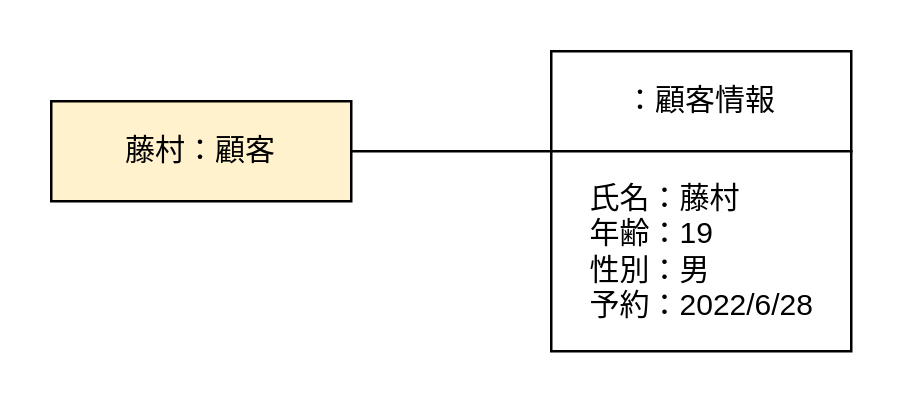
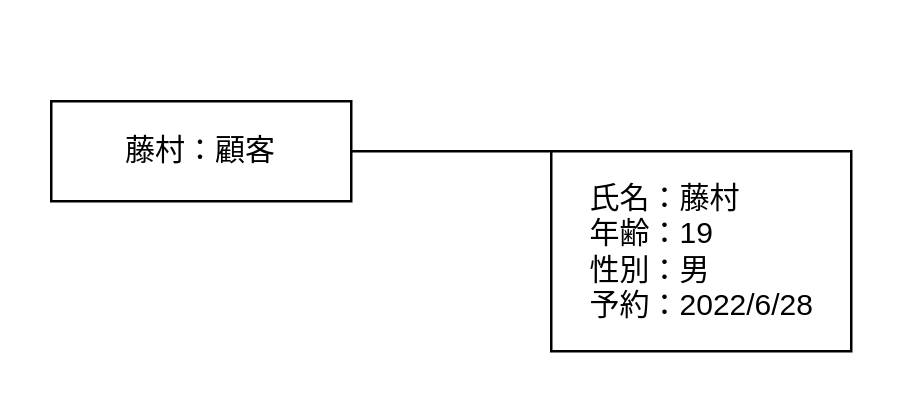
  <mxCell id="0" />
  <mxCell id="1" parent="0" />
  <mxCell id="2" style="edgeStyle=orthogonalEdgeStyle;rounded=0;orthogonalLoop=1;jettySize=auto;html=1;exitX=1;exitY=0.5;exitDx=0;exitDy=0;entryX=0;entryY=0;entryDx=0;entryDy=0;endArrow=none;endFill=0;" edge="1" parent="1" source="3" target="5"><mxGeometry relative="1" as="geometry"><Array as="points"><mxPoint x="160" y="60" /><mxPoint x="160" y="60" /></Array></mxGeometry></mxCell>
- <mxCell id="3" value="藤村：顧客" style="rounded=0;whiteSpace=wrap;html=1;fillColor=#fff2cc;" vertex="1" parent="1"><mxGeometry x="20" y="40" width="120" height="40" as="geometry" /></mxCell>
- <mxCell id="4" value="：顧客情報" style="rounded=0;whiteSpace=wrap;html=1;" vertex="1" parent="1"><mxGeometry x="220" y="20" width="120" height="40" as="geometry" /></mxCell>
+ <mxCell id="3" value="藤村：顧客" style="rounded=0;whiteSpace=wrap;html=1;" vertex="1" parent="1"><mxGeometry x="20" y="40" width="120" height="40" as="geometry" /></mxCell>
  <mxCell id="5" value="" style="rounded=0;whiteSpace=wrap;html=1;align=left;" vertex="1" parent="1"><mxGeometry x="220" y="60" width="120" height="80" as="geometry" /></mxCell>
  <mxCell id="6" value="&lt;div align=&quot;left&quot;&gt;氏名：藤村&lt;/div&gt;&lt;div align=&quot;left&quot;&gt;年齢：19&lt;/div&gt;&lt;div align=&quot;left&quot;&gt;性別：男&lt;br&gt;&lt;/div&gt;&lt;div align=&quot;left&quot;&gt;予約：2022/6/28&lt;br&gt;&lt;/div&gt;" style="text;html=1;align=center;verticalAlign=middle;resizable=0;points=[];autosize=1;strokeColor=none;fillColor=none;" vertex="1" parent="1"><mxGeometry x="230" y="70" width="100" height="60" as="geometry" /></mxCell>
